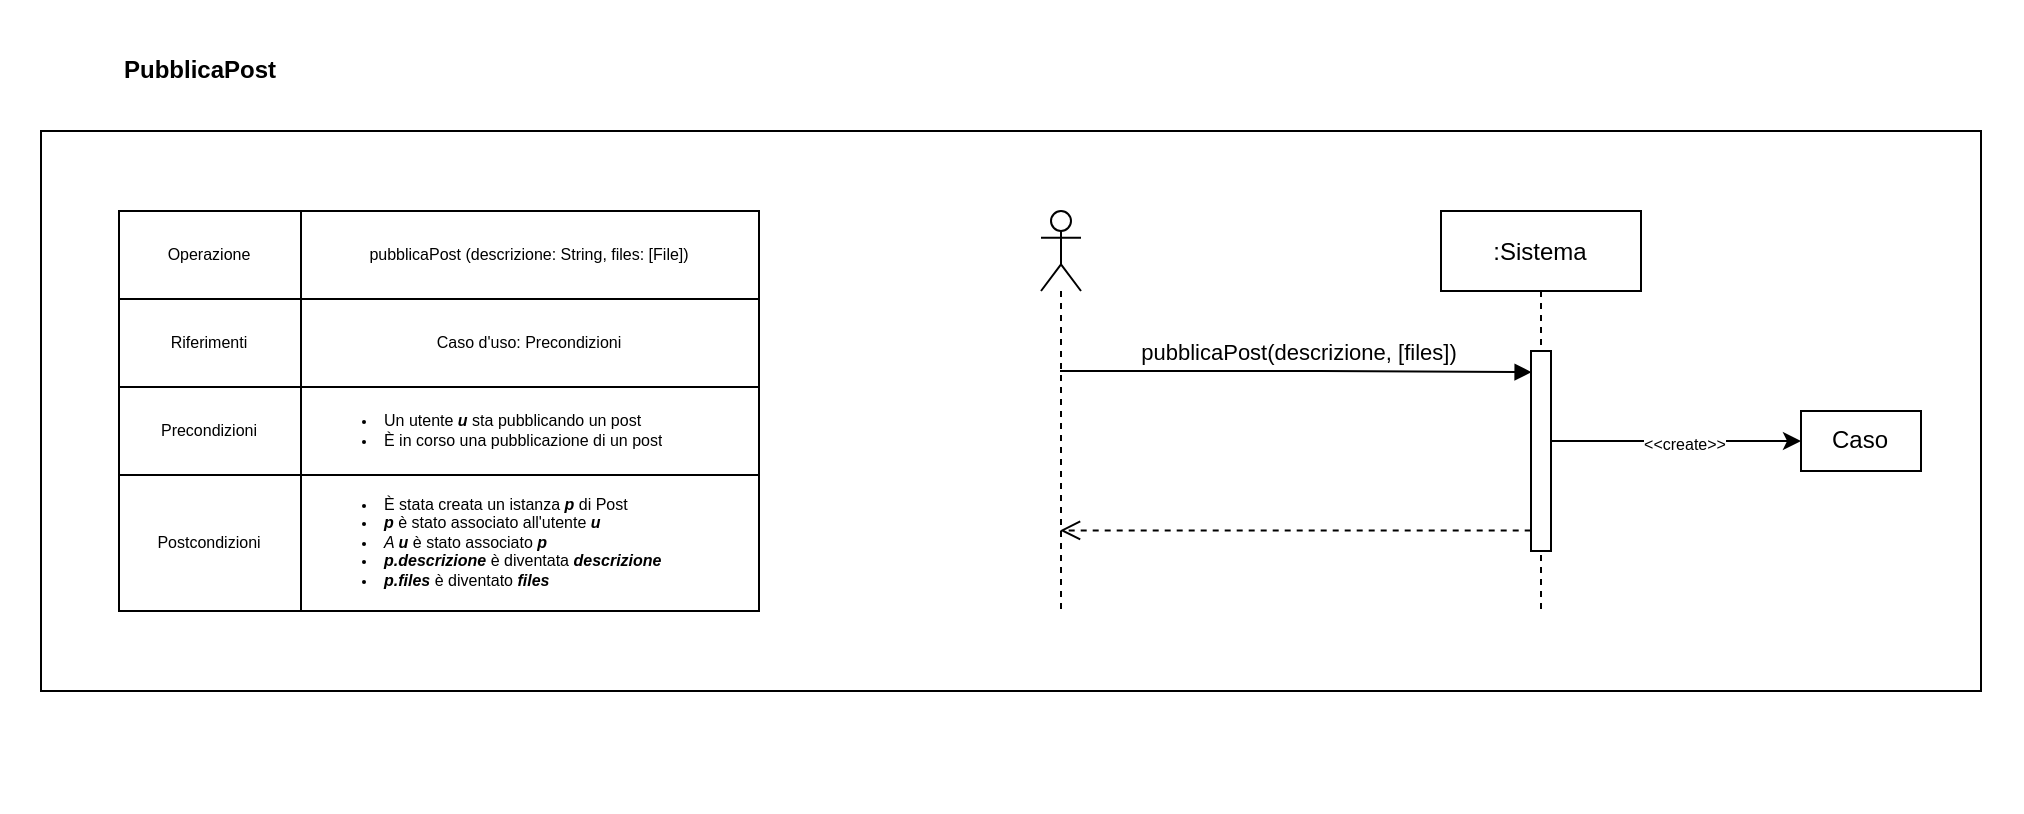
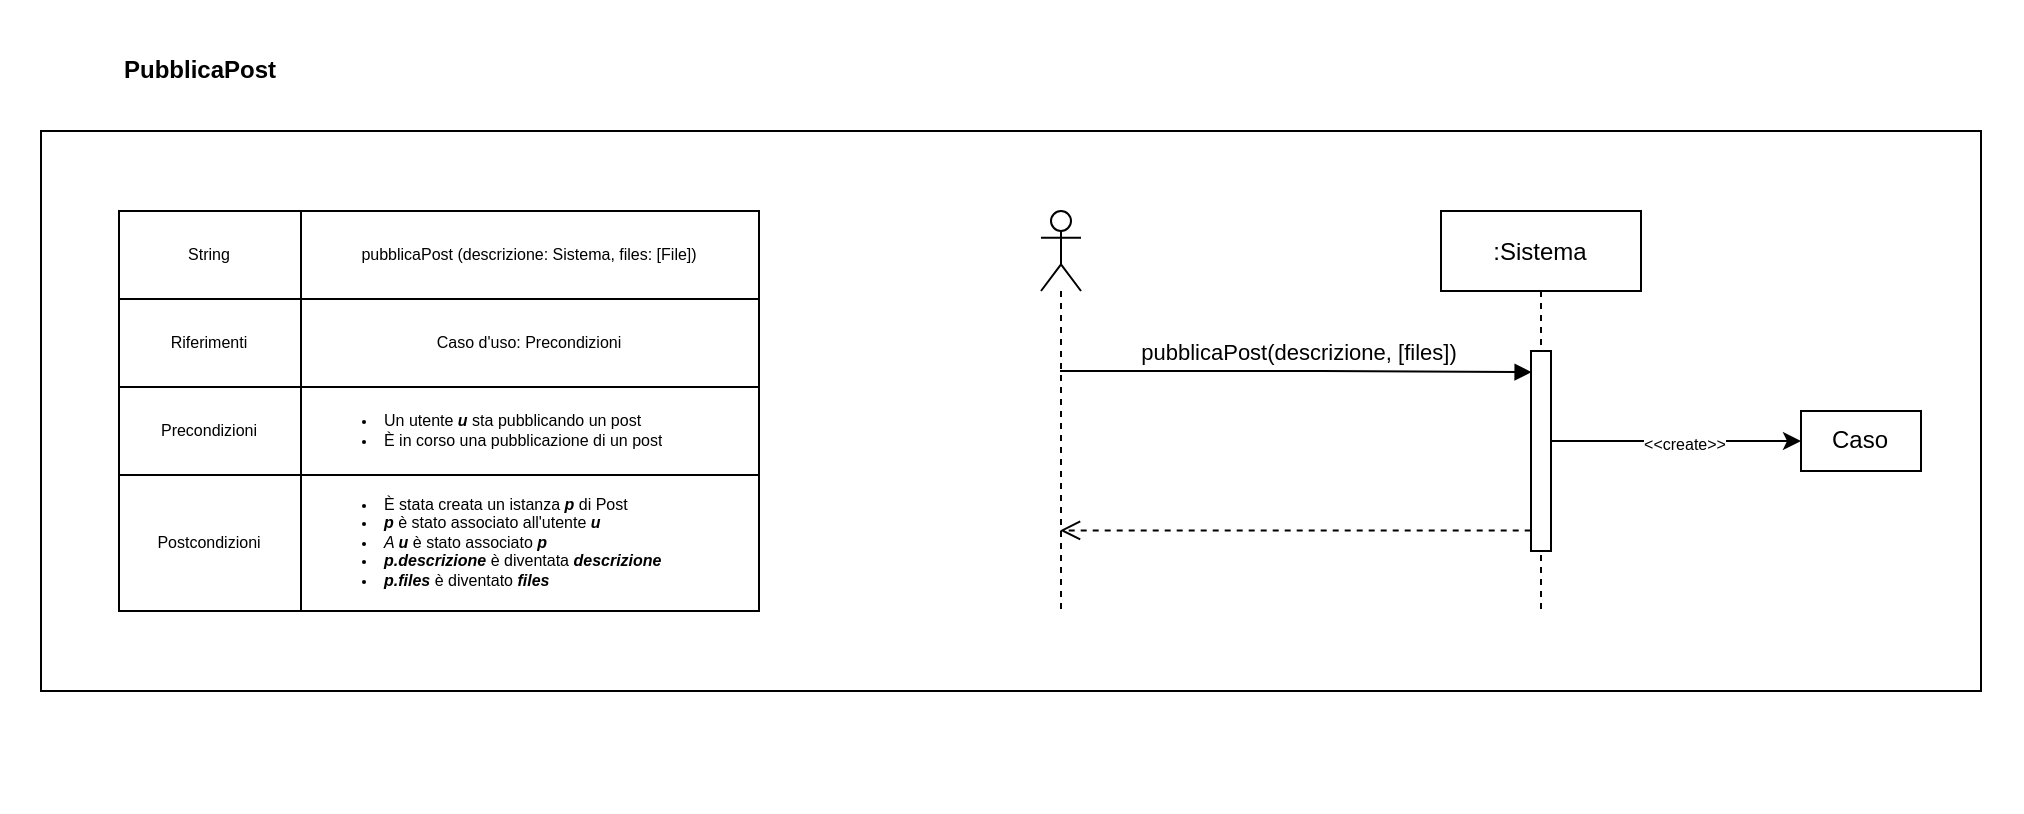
  <mxCell id="0" />
  <mxCell id="1" parent="0" />
  <mxCell id="2" value="" style="rounded=0;whiteSpace=wrap;html=1;fillColor=none;" vertex="1" parent="1"><mxGeometry x="20" y="65" width="970" height="280" as="geometry" /></mxCell>
  <mxCell id="3" value="pubblicaPost(descrizione, [files])" style="verticalAlign=bottom;endArrow=block;shadow=0;strokeWidth=1;entryX=0.032;entryY=0.106;entryDx=0;entryDy=0;entryPerimeter=0;" edge="1" parent="1" source="10" target="5"><mxGeometry x="0.021" relative="1" as="geometry"><mxPoint x="390" y="185" as="sourcePoint" /><mxPoint x="760" y="185" as="targetPoint" /><Array as="points"><mxPoint x="650" y="185" /></Array><mxPoint as="offset" /></mxGeometry></mxCell>
  <mxCell id="4" value=":Sistema" style="shape=umlLifeline;perimeter=lifelinePerimeter;container=1;collapsible=0;recursiveResize=0;rounded=0;shadow=0;strokeWidth=1;" parent="1" vertex="1"><mxGeometry x="720" y="105" width="100" height="200" as="geometry" /></mxCell>
  <mxCell id="5" value="" style="points=[];perimeter=orthogonalPerimeter;rounded=0;shadow=0;strokeWidth=1;" parent="4" vertex="1"><mxGeometry x="45" y="70" width="10" height="100" as="geometry" /></mxCell>
  <mxCell id="6" value="&lt;b&gt;PubblicaPost&lt;/b&gt;" style="text;html=1;strokeColor=none;fillColor=none;align=center;verticalAlign=middle;whiteSpace=wrap;rounded=0;" vertex="1" parent="1"><mxGeometry x="50" y="20" width="100" height="30" as="geometry" /></mxCell>
  <mxCell id="7" value="" style="endArrow=classic;html=1;rounded=0;entryX=0;entryY=0.5;entryDx=0;entryDy=0;" edge="1" parent="1" source="5" target="9"><mxGeometry width="50" height="50" relative="1" as="geometry"><mxPoint x="830" y="275" as="sourcePoint" /><mxPoint x="880" y="225" as="targetPoint" /></mxGeometry></mxCell>
  <mxCell id="8" value="&lt;font style=&quot;font-size: 8px;&quot;&gt;&amp;lt;&amp;lt;create&amp;gt;&amp;gt;&lt;/font&gt;" style="edgeLabel;html=1;align=center;verticalAlign=middle;resizable=0;points=[];" vertex="1" connectable="0" parent="7"><mxGeometry x="-0.22" y="1" relative="1" as="geometry"><mxPoint x="17" y="1" as="offset" /></mxGeometry></mxCell>
  <mxCell id="9" value="Caso" style="rounded=0;whiteSpace=wrap;html=1;fillColor=none;" vertex="1" parent="1"><mxGeometry x="900" y="205" width="60" height="30" as="geometry" /></mxCell>
  <mxCell id="10" value="" style="shape=umlLifeline;participant=umlActor;perimeter=lifelinePerimeter;whiteSpace=wrap;html=1;container=1;collapsible=0;recursiveResize=0;verticalAlign=top;spacingTop=36;outlineConnect=0;fontSize=8;fillColor=none;" vertex="1" parent="1"><mxGeometry x="520" y="105" width="20" height="200" as="geometry" /></mxCell>
  <mxCell id="11" value="" style="verticalAlign=bottom;endArrow=open;dashed=1;endSize=8;exitX=-0.015;exitY=0.897;shadow=0;strokeWidth=1;exitDx=0;exitDy=0;exitPerimeter=0;" edge="1" parent="1" source="5" target="10"><mxGeometry relative="1" as="geometry"><mxPoint x="330" y="265" as="targetPoint" /><mxPoint x="545.1" y="265.5" as="sourcePoint" /></mxGeometry></mxCell>
  <mxCell id="12" value="" style="shape=table;html=1;whiteSpace=wrap;startSize=0;container=1;collapsible=0;childLayout=tableLayout;fontSize=8;fillColor=none;" vertex="1" parent="1"><mxGeometry x="59" y="105" width="320" height="200" as="geometry" /></mxCell>
  <mxCell id="13" value="" style="shape=tableRow;horizontal=0;startSize=0;swimlaneHead=0;swimlaneBody=0;top=0;left=0;bottom=0;right=0;collapsible=0;dropTarget=0;fillColor=none;points=[[0,0.5],[1,0.5]];portConstraint=eastwest;fontSize=8;" vertex="1" parent="12"><mxGeometry width="320" height="44" as="geometry" /></mxCell>
- <mxCell id="14" value="Operazione" style="shape=partialRectangle;html=1;whiteSpace=wrap;connectable=0;fillColor=none;top=0;left=0;bottom=0;right=0;overflow=hidden;fontSize=8;" vertex="1" parent="13"><mxGeometry width="91" height="44" as="geometry"><mxRectangle width="91" height="44" as="alternateBounds" /></mxGeometry></mxCell>
- <mxCell id="15" value="pubblicaPost (descrizione: String, files: [File])" style="shape=partialRectangle;html=1;whiteSpace=wrap;connectable=0;fillColor=none;top=0;left=0;bottom=0;right=0;overflow=hidden;fontSize=8;align=center;" vertex="1" parent="13"><mxGeometry x="91" width="229" height="44" as="geometry"><mxRectangle width="229" height="44" as="alternateBounds" /></mxGeometry></mxCell>
+ <mxCell id="14" value="String" style="shape=partialRectangle;html=1;whiteSpace=wrap;connectable=0;fillColor=none;top=0;left=0;bottom=0;right=0;overflow=hidden;fontSize=8;" vertex="1" parent="13"><mxGeometry width="91" height="44" as="geometry"><mxRectangle width="91" height="44" as="alternateBounds" /></mxGeometry></mxCell>
+ <mxCell id="15" value="pubblicaPost (descrizione: Sistema, files: [File])" style="shape=partialRectangle;html=1;whiteSpace=wrap;connectable=0;fillColor=none;top=0;left=0;bottom=0;right=0;overflow=hidden;fontSize=8;align=center;" vertex="1" parent="13"><mxGeometry x="91" width="229" height="44" as="geometry"><mxRectangle width="229" height="44" as="alternateBounds" /></mxGeometry></mxCell>
  <mxCell id="16" value="" style="shape=tableRow;horizontal=0;startSize=0;swimlaneHead=0;swimlaneBody=0;top=0;left=0;bottom=0;right=0;collapsible=0;dropTarget=0;fillColor=none;points=[[0,0.5],[1,0.5]];portConstraint=eastwest;fontSize=8;" vertex="1" parent="12"><mxGeometry y="44" width="320" height="44" as="geometry" /></mxCell>
  <mxCell id="17" value="Riferimenti" style="shape=partialRectangle;html=1;whiteSpace=wrap;connectable=0;fillColor=none;top=0;left=0;bottom=0;right=0;overflow=hidden;fontSize=8;" vertex="1" parent="16"><mxGeometry width="91" height="44" as="geometry"><mxRectangle width="91" height="44" as="alternateBounds" /></mxGeometry></mxCell>
  <mxCell id="18" value="Caso d'uso: Precondizioni" style="shape=partialRectangle;html=1;whiteSpace=wrap;connectable=0;fillColor=none;top=0;left=0;bottom=0;right=0;overflow=hidden;fontSize=8;align=center;" vertex="1" parent="16"><mxGeometry x="91" width="229" height="44" as="geometry"><mxRectangle width="229" height="44" as="alternateBounds" /></mxGeometry></mxCell>
  <mxCell id="19" value="" style="shape=tableRow;horizontal=0;startSize=0;swimlaneHead=0;swimlaneBody=0;top=0;left=0;bottom=0;right=0;collapsible=0;dropTarget=0;fillColor=none;points=[[0,0.5],[1,0.5]];portConstraint=eastwest;fontSize=8;" vertex="1" parent="12"><mxGeometry y="88" width="320" height="44" as="geometry" /></mxCell>
  <mxCell id="20" value="Precondizioni" style="shape=partialRectangle;html=1;whiteSpace=wrap;connectable=0;fillColor=none;top=0;left=0;bottom=0;right=0;overflow=hidden;fontSize=8;" vertex="1" parent="19"><mxGeometry width="91" height="44" as="geometry"><mxRectangle width="91" height="44" as="alternateBounds" /></mxGeometry></mxCell>
  <mxCell id="21" value="&lt;ul&gt;&lt;li style=&quot;&quot;&gt;Un utente &lt;b&gt;&lt;i&gt;u&lt;/i&gt;&amp;nbsp;&lt;/b&gt;sta pubblicando un post&lt;/li&gt;&lt;li style=&quot;&quot;&gt;È in corso una pubblicazione di un post&lt;/li&gt;&lt;/ul&gt;" style="shape=partialRectangle;html=1;whiteSpace=wrap;connectable=0;fillColor=none;top=0;left=0;bottom=0;right=0;overflow=hidden;fontSize=8;align=left;" vertex="1" parent="19"><mxGeometry x="91" width="229" height="44" as="geometry"><mxRectangle width="229" height="44" as="alternateBounds" /></mxGeometry></mxCell>
  <mxCell id="22" style="shape=tableRow;horizontal=0;startSize=0;swimlaneHead=0;swimlaneBody=0;top=0;left=0;bottom=0;right=0;collapsible=0;dropTarget=0;fillColor=none;points=[[0,0.5],[1,0.5]];portConstraint=eastwest;fontSize=8;" vertex="1" parent="12"><mxGeometry y="132" width="320" height="68" as="geometry" /></mxCell>
  <mxCell id="23" value="Postcondizioni" style="shape=partialRectangle;html=1;whiteSpace=wrap;connectable=0;fillColor=none;top=0;left=0;bottom=0;right=0;overflow=hidden;fontSize=8;" vertex="1" parent="22"><mxGeometry width="91" height="68" as="geometry"><mxRectangle width="91" height="68" as="alternateBounds" /></mxGeometry></mxCell>
  <mxCell id="24" value="&lt;ul&gt;&lt;li style=&quot;&quot;&gt;È stata creata un istanza &lt;i&gt;&lt;b&gt;p&lt;/b&gt;&lt;/i&gt;&amp;nbsp;di Post&lt;/li&gt;&lt;li style=&quot;&quot;&gt;&lt;i&gt;&lt;b&gt;p&lt;/b&gt; &lt;/i&gt;è stato associato all'utente &lt;i&gt;&lt;b&gt;u&lt;/b&gt;&lt;/i&gt;&lt;/li&gt;&lt;li style=&quot;&quot;&gt;&lt;i&gt;A &lt;b&gt;u&lt;/b&gt; &lt;/i&gt;è stato associato&lt;i&gt; &lt;b&gt;p&lt;/b&gt;&lt;/i&gt;&lt;/li&gt;&lt;li style=&quot;&quot;&gt;&lt;i&gt;&lt;b&gt;p.descrizione&lt;/b&gt; &lt;/i&gt;è diventata&lt;i&gt; &lt;b&gt;descrizione&lt;/b&gt;&lt;/i&gt;&lt;/li&gt;&lt;li style=&quot;&quot;&gt;&lt;i&gt;&lt;b&gt;p.files &lt;/b&gt;&lt;/i&gt;è diventato &lt;i&gt;&lt;b&gt;files&lt;/b&gt;&lt;/i&gt;&lt;/li&gt;&lt;/ul&gt;" style="shape=partialRectangle;html=1;whiteSpace=wrap;connectable=0;fillColor=none;top=0;left=0;bottom=0;right=0;overflow=hidden;fontSize=8;align=left;" vertex="1" parent="22"><mxGeometry x="91" width="229" height="68" as="geometry"><mxRectangle width="229" height="68" as="alternateBounds" /></mxGeometry></mxCell>
  <mxCell id="25" value="" style="shape=tableRow;horizontal=0;startSize=0;swimlaneHead=0;swimlaneBody=0;top=0;left=0;bottom=0;right=0;collapsible=0;dropTarget=0;fillColor=none;points=[[0,0.5],[1,0.5]];portConstraint=eastwest;fontSize=8;" vertex="1" parent="1"><mxGeometry x="240" y="345" width="180" height="40" as="geometry" /></mxCell>
  <mxCell id="26" value="" style="shape=partialRectangle;html=1;whiteSpace=wrap;connectable=0;fillColor=none;top=0;left=0;bottom=0;right=0;overflow=hidden;fontSize=8;" vertex="1" parent="25"><mxGeometry width="60" height="40" as="geometry"><mxRectangle width="60" height="40" as="alternateBounds" /></mxGeometry></mxCell>
  <mxCell id="27" value="" style="shape=partialRectangle;html=1;whiteSpace=wrap;connectable=0;fillColor=none;top=0;left=0;bottom=0;right=0;overflow=hidden;fontSize=8;" vertex="1" parent="25"><mxGeometry x="60" width="60" height="40" as="geometry"><mxRectangle width="60" height="40" as="alternateBounds" /></mxGeometry></mxCell>
  <mxCell id="28" value="" style="shape=partialRectangle;html=1;whiteSpace=wrap;connectable=0;fillColor=none;top=0;left=0;bottom=0;right=0;overflow=hidden;fontSize=8;" vertex="1" parent="25"><mxGeometry x="120" width="60" height="40" as="geometry"><mxRectangle width="60" height="40" as="alternateBounds" /></mxGeometry></mxCell>
  <mxCell id="29" value="" style="shape=tableRow;horizontal=0;startSize=0;swimlaneHead=0;swimlaneBody=0;top=0;left=0;bottom=0;right=0;collapsible=0;dropTarget=0;fillColor=none;points=[[0,0.5],[1,0.5]];portConstraint=eastwest;fontSize=8;" vertex="1" parent="1"><mxGeometry x="220" y="225" width="180" height="40" as="geometry" /></mxCell>
